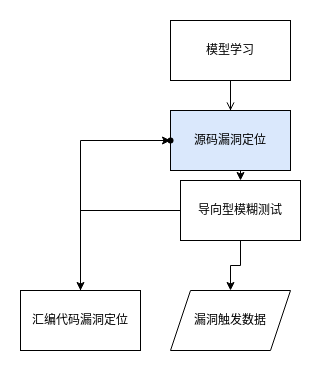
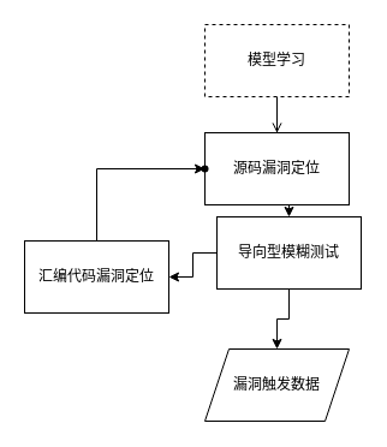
  <mxCell id="0" />
  <mxCell id="1" parent="0" />
  <mxCell id="2" value="" style="edgeStyle=orthogonalEdgeStyle;rounded=0;orthogonalLoop=1;jettySize=auto;html=1;" edge="1" parent="1" source="4" target="8"><mxGeometry relative="1" as="geometry" /></mxCell>
  <mxCell id="3" value="" style="edgeStyle=orthogonalEdgeStyle;rounded=0;orthogonalLoop=1;jettySize=auto;html=1;endArrow=open;" edge="1" parent="1" source="4" target="5"><mxGeometry relative="1" as="geometry" /></mxCell>
- <mxCell id="4" value="模型学习" style="rounded=0;whiteSpace=wrap;html=1;" parent="1" vertex="1"><mxGeometry x="170" y="20" width="120" height="60" as="geometry" /></mxCell>
- <mxCell id="5" value="源码漏洞定位" style="rounded=0;whiteSpace=wrap;html=1;fillColor=#dae8fc;" vertex="1" parent="1"><mxGeometry x="170" y="110" width="120" height="60" as="geometry" /></mxCell>
+ <mxCell id="4" value="模型学习" style="rounded=0;whiteSpace=wrap;html=1;dashed=1;" parent="1" vertex="1"><mxGeometry x="170" y="20" width="120" height="60" as="geometry" /></mxCell>
+ <mxCell id="5" value="源码漏洞定位" style="rounded=0;whiteSpace=wrap;html=1;" vertex="1" parent="1"><mxGeometry x="170" y="110" width="120" height="60" as="geometry" /></mxCell>
  <mxCell id="6" value="" style="edgeStyle=orthogonalEdgeStyle;rounded=0;orthogonalLoop=1;jettySize=auto;html=1;" edge="1" parent="1" source="8" target="10"><mxGeometry relative="1" as="geometry" /></mxCell>
  <mxCell id="7" value="" style="edgeStyle=orthogonalEdgeStyle;rounded=0;orthogonalLoop=1;jettySize=auto;html=1;" edge="1" parent="1" source="8" target="12"><mxGeometry relative="1" as="geometry" /></mxCell>
  <mxCell id="8" value="导向型模糊测试" style="rounded=0;whiteSpace=wrap;html=1;" vertex="1" parent="1"><mxGeometry x="180" y="180" width="120" height="60" as="geometry" /></mxCell>
  <mxCell id="9" value="" style="edgeStyle=orthogonalEdgeStyle;rounded=0;orthogonalLoop=1;jettySize=auto;html=1;" edge="1" parent="1" source="10" target="11"><mxGeometry relative="1" as="geometry"><Array as="points"><mxPoint x="80" y="140" /></Array></mxGeometry></mxCell>
- <mxCell id="10" value="汇编代码漏洞定位" style="rounded=0;whiteSpace=wrap;html=1;" vertex="1" parent="1"><mxGeometry x="20" y="290" width="120" height="60" as="geometry" /></mxCell>
+ <mxCell id="10" value="汇编代码漏洞定位" style="rounded=0;whiteSpace=wrap;html=1;" vertex="1" parent="1"><mxGeometry x="20" y="200" width="120" height="60" as="geometry" /></mxCell>
  <mxCell id="11" value="" style="shape=waypoint;sketch=0;size=6;pointerEvents=1;points=[];fillColor=default;resizable=0;rotatable=0;perimeter=centerPerimeter;snapToPoint=1;rounded=0;" vertex="1" parent="1"><mxGeometry x="150" y="120" width="40" height="40" as="geometry" /></mxCell>
  <mxCell id="12" value="漏洞触发数据" style="shape=parallelogram;perimeter=parallelogramPerimeter;whiteSpace=wrap;html=1;fixedSize=1;" vertex="1" parent="1"><mxGeometry x="170" y="290" width="120" height="60" as="geometry" /></mxCell>
